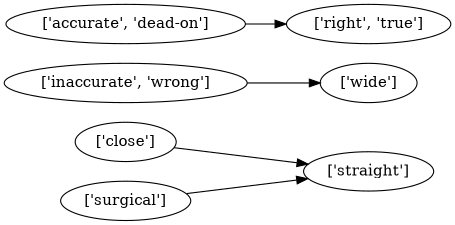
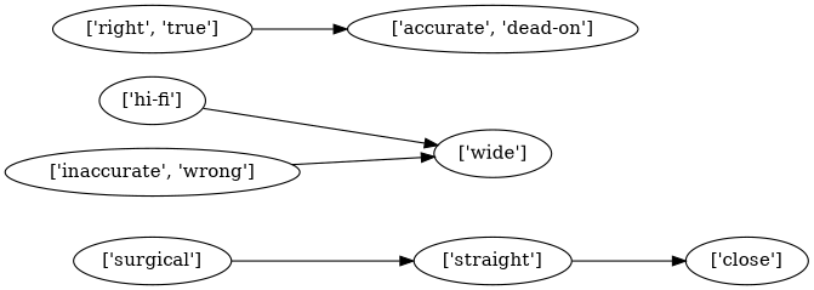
  strict digraph {
    rankdir=LR
    "['straight']"
    "['close']"
+   "['hi-fi']"
    "['wide']"
    "['accurate', 'dead-on']"
    "['right', 'true']"
    "['surgical']"
    "['inaccurate', 'wrong']"
-   "['close']" -> "['straight']"
-   "['accurate', 'dead-on']" -> "['right', 'true']"
+   "['straight']" -> "['close']"
+   "['hi-fi']" -> "['wide']"
+   "['right', 'true']" -> "['accurate', 'dead-on']"
    "['surgical']" -> "['straight']"
    "['inaccurate', 'wrong']" -> "['wide']"
  }
